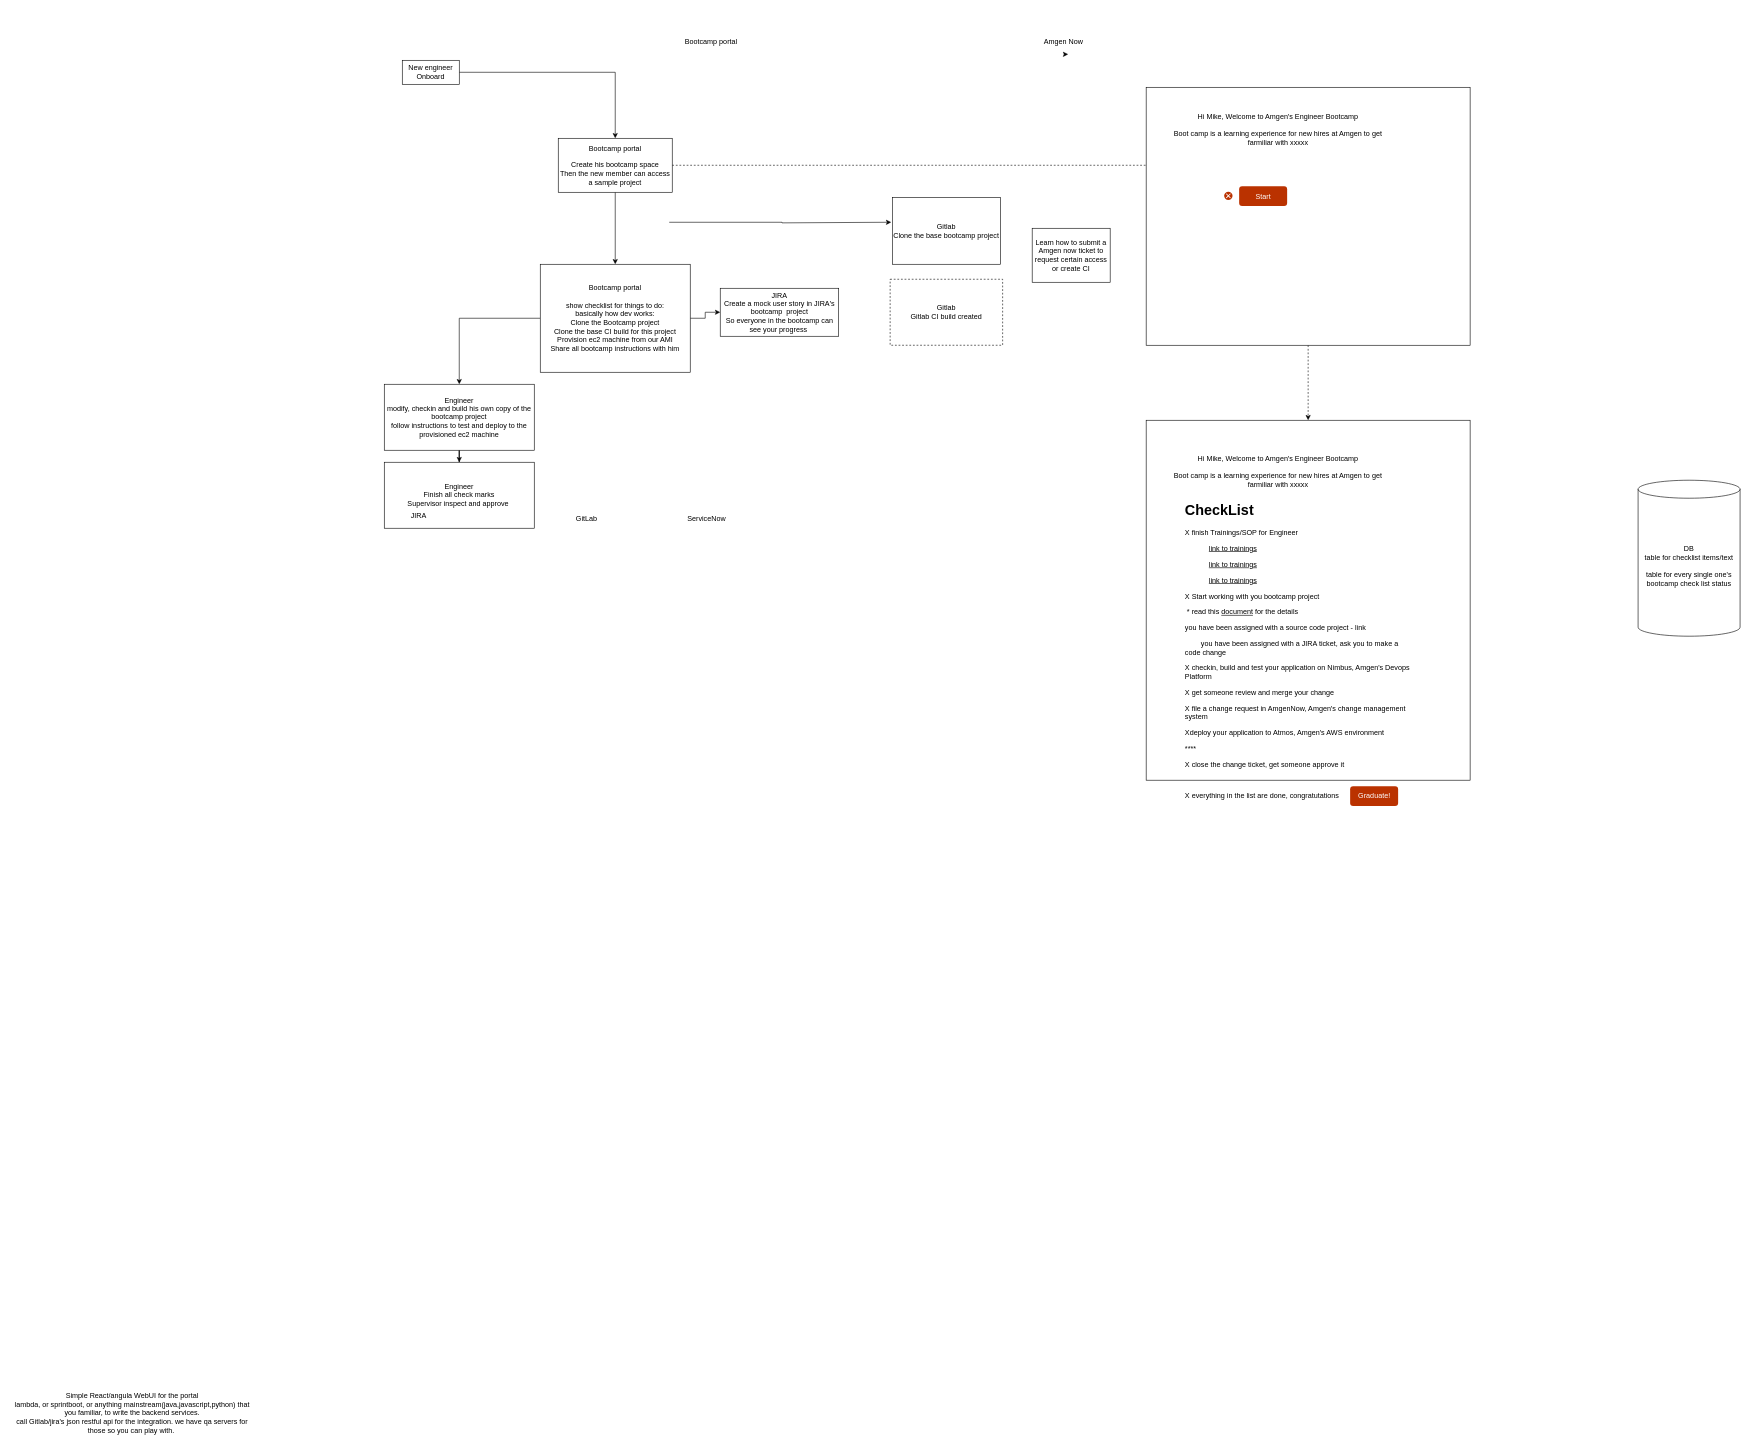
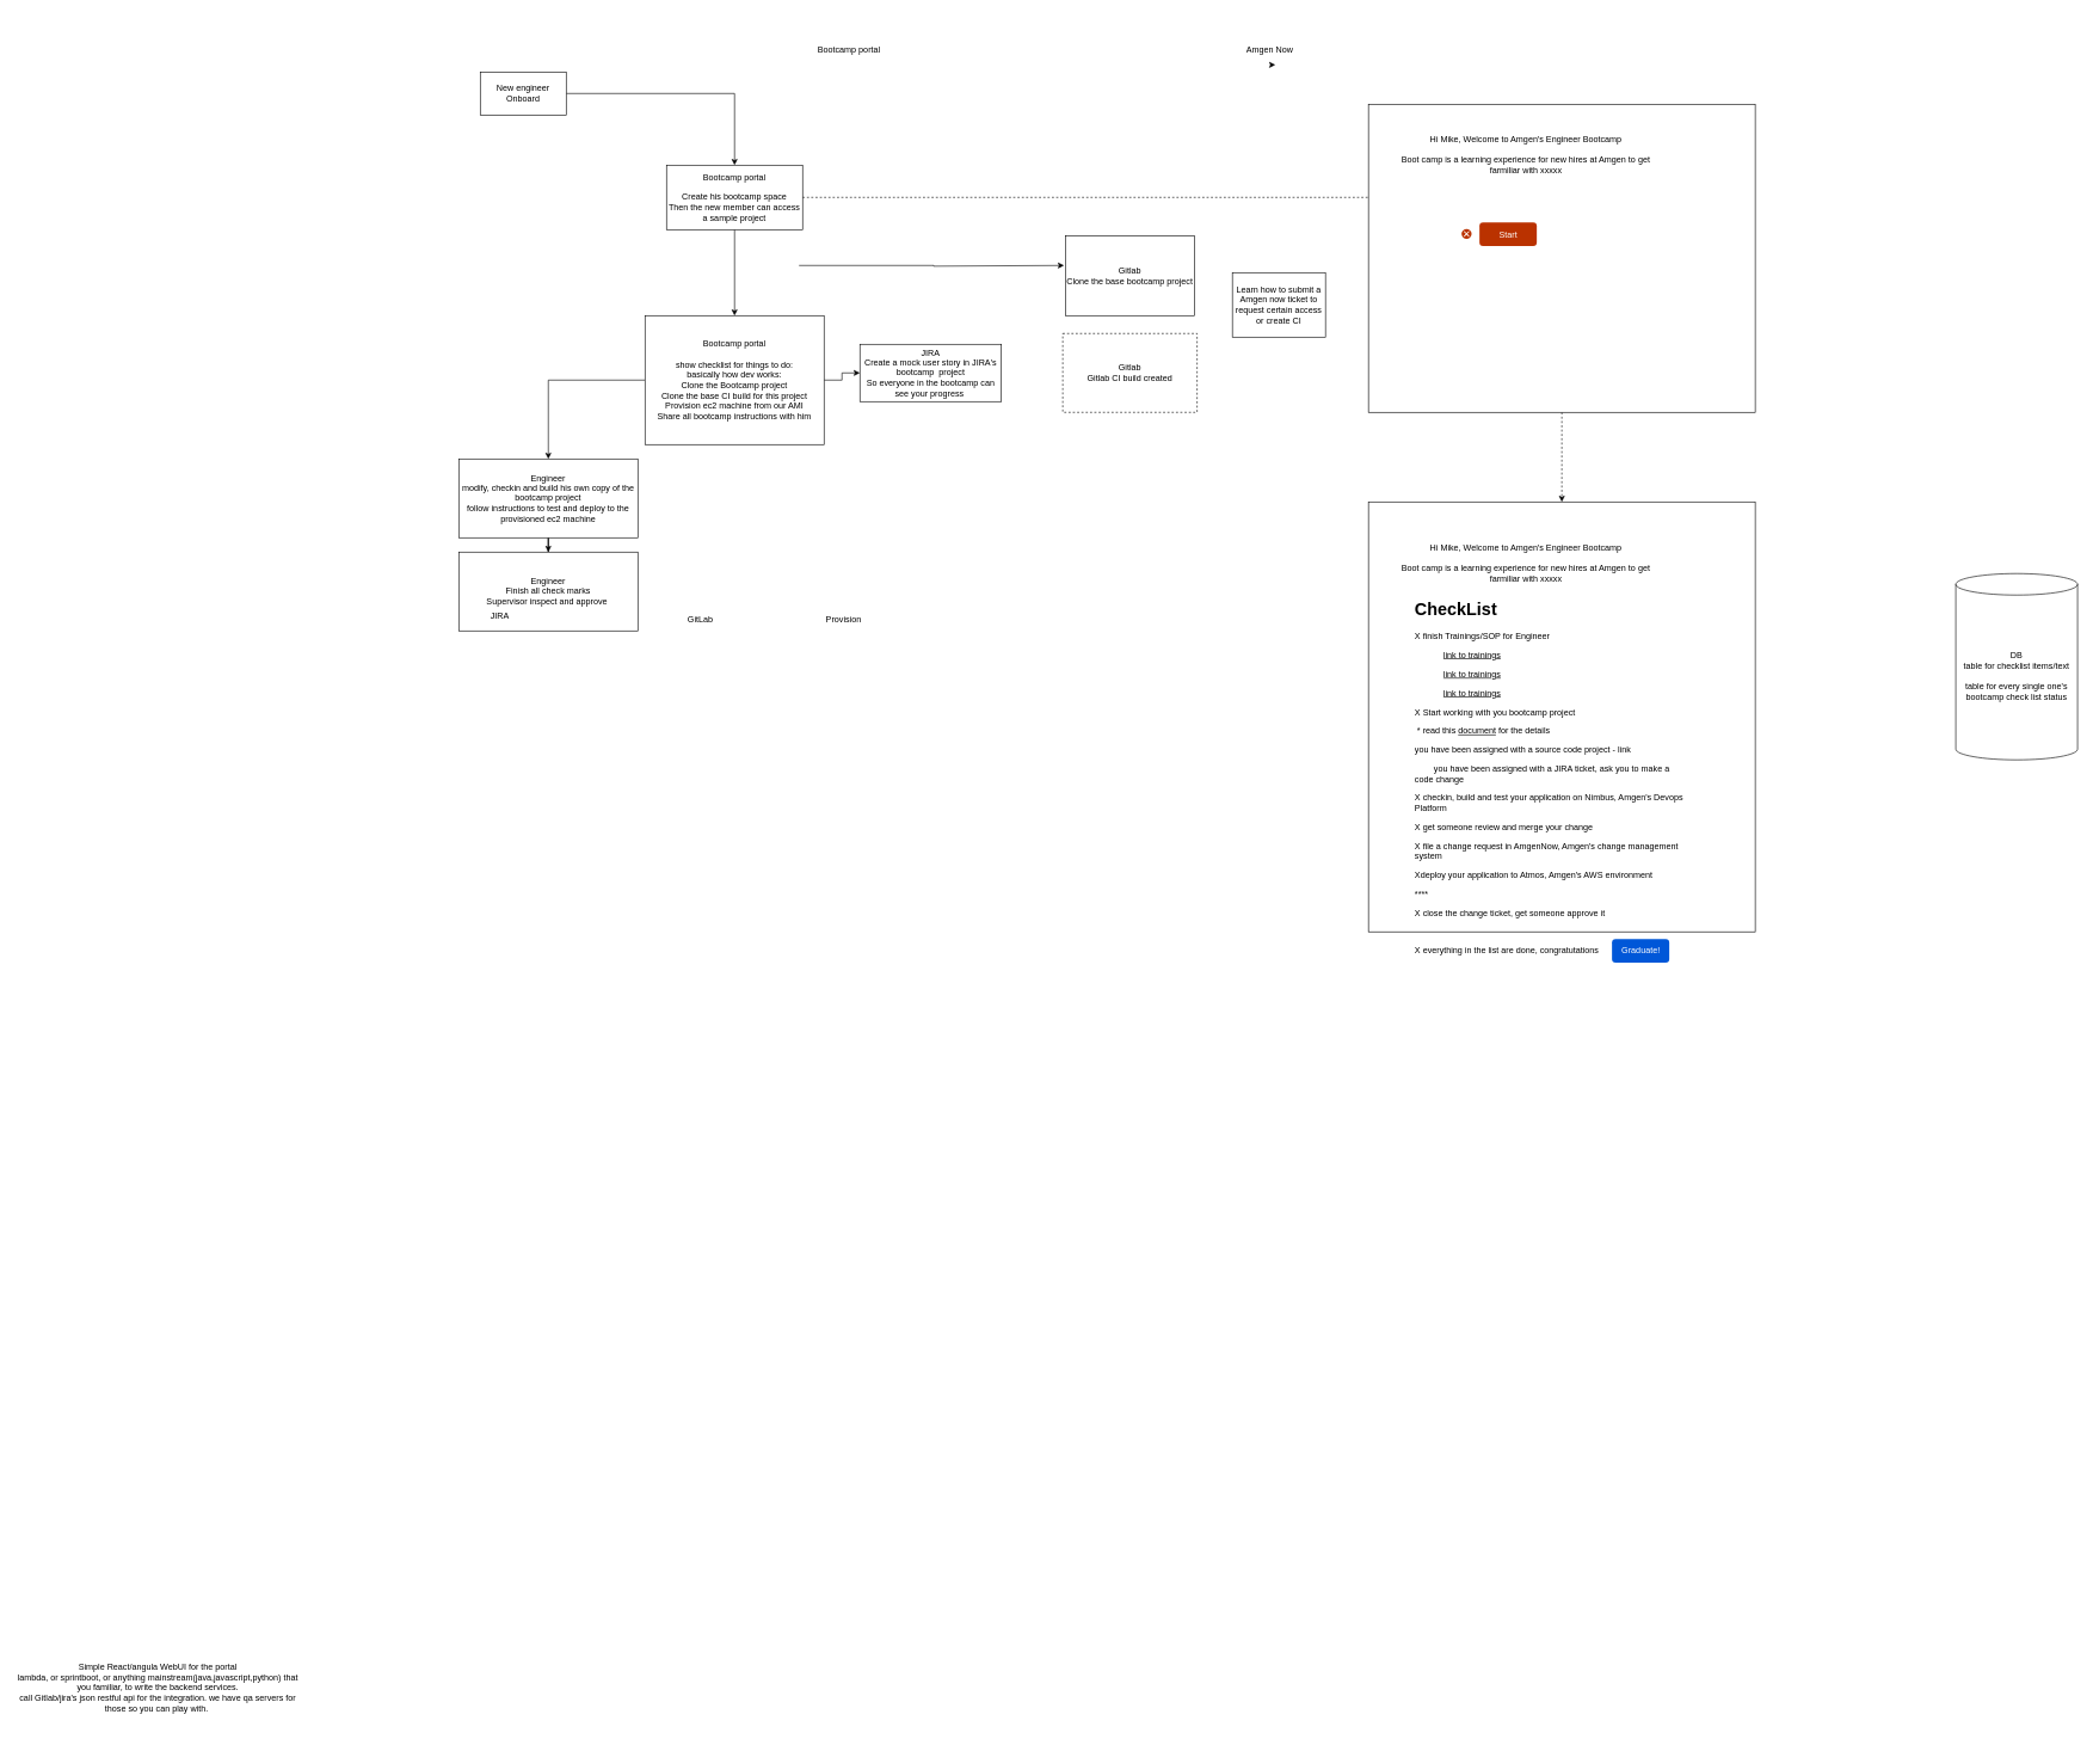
  <mxCell id="0" />
  <mxCell id="1" parent="0" />
  <mxCell id="2" value="" style="rounded=0;whiteSpace=wrap;html=1;" parent="1" vertex="1"><mxGeometry x="1910" y="700" width="540" height="600" as="geometry" /></mxCell>
  <mxCell id="3" value="&lt;h1&gt;CheckList&lt;/h1&gt;&lt;p&gt;X finish Trainings/SOP for Engineer&lt;/p&gt;&lt;p&gt;&amp;nbsp; &amp;nbsp; &amp;nbsp; &amp;nbsp; &amp;nbsp; &amp;nbsp; &lt;u&gt;link to trainings&lt;br&gt;&lt;/u&gt;&lt;/p&gt;&lt;p&gt;&amp;nbsp; &amp;nbsp; &amp;nbsp; &amp;nbsp; &amp;nbsp; &amp;nbsp;&amp;nbsp;&lt;u&gt;link to trainings&lt;/u&gt;&lt;/p&gt;&lt;p&gt;&amp;nbsp; &amp;nbsp; &amp;nbsp; &amp;nbsp; &amp;nbsp; &amp;nbsp;&amp;nbsp;&lt;u&gt;link to trainings&lt;/u&gt;&lt;/p&gt;&lt;p&gt;&lt;span&gt;X Start working with you bootcamp project&amp;nbsp;&lt;br&gt;&lt;/span&gt;&lt;/p&gt;&lt;p&gt;&amp;nbsp;* read this &lt;u&gt;document&lt;/u&gt; for the details&lt;/p&gt;&lt;p&gt;&lt;span&gt;&#09;&lt;/span&gt;you have been assigned with a source code project - link&lt;br&gt;&lt;/p&gt;&lt;p&gt;&amp;nbsp; &amp;nbsp; &amp;nbsp; &amp;nbsp; you have been assigned with a JIRA ticket, ask you to make a code change&lt;/p&gt;&lt;p&gt;X&lt;span&gt;&amp;nbsp;checkin, build and test your application on Nimbus, Amgen's Devops Platform&amp;nbsp;&lt;/span&gt;&lt;/p&gt;&lt;p&gt;&lt;span&gt;X get someone review and merge your change&lt;/span&gt;&lt;br&gt;&lt;/p&gt;&lt;p&gt;X file a change request in AmgenNow, Amgen's change management system&lt;br&gt;&lt;/p&gt;&lt;p&gt;Xdeploy your application to Atmos, Amgen's AWS environment&lt;/p&gt;&lt;p&gt;&lt;span&gt;****&lt;/span&gt;&lt;br&gt;&lt;/p&gt;&lt;p&gt;&lt;span&gt;X close the change ticket, get someone approve it&lt;/span&gt;&lt;/p&gt;&lt;p&gt;&lt;br&gt;&lt;/p&gt;&lt;p&gt;X everything in the list are done, congratutations&lt;/p&gt;&lt;p&gt;&lt;br&gt;&lt;/p&gt;" style="text;html=1;strokeColor=none;fillColor=none;spacing=5;spacingTop=-20;whiteSpace=wrap;overflow=hidden;rounded=0;" parent="1" vertex="1"><mxGeometry x="1970" y="830" width="390" height="530" as="geometry" /></mxCell>
  <mxCell id="4" value="" style="edgeStyle=orthogonalEdgeStyle;rounded=0;orthogonalLoop=1;jettySize=auto;html=1;" parent="1" source="5" target="8" edge="1"><mxGeometry relative="1" as="geometry" /></mxCell>
- <mxCell id="5" value="New engineer Onboard" style="rounded=0;whiteSpace=wrap;html=1;" parent="1" vertex="1"><mxGeometry x="670" y="100" width="95" height="40" as="geometry" /></mxCell>
+ <mxCell id="5" value="New engineer Onboard" style="rounded=0;whiteSpace=wrap;html=1;" parent="1" vertex="1"><mxGeometry x="670" y="100" width="120" height="60" as="geometry" /></mxCell>
  <mxCell id="6" value="" style="edgeStyle=orthogonalEdgeStyle;rounded=0;orthogonalLoop=1;jettySize=auto;html=1;" parent="1" source="8" target="12" edge="1"><mxGeometry relative="1" as="geometry" /></mxCell>
  <mxCell id="7" style="edgeStyle=orthogonalEdgeStyle;rounded=0;orthogonalLoop=1;jettySize=auto;html=1;entryX=0.5;entryY=0;entryDx=0;entryDy=0;dashed=1;" parent="1" source="8" target="19" edge="1"><mxGeometry relative="1" as="geometry" /></mxCell>
  <mxCell id="8" value="Bootcamp portal&lt;br&gt;&lt;br&gt;Create his bootcamp space&lt;br&gt;Then the new member can access a sample project" style="rounded=0;whiteSpace=wrap;html=1;" parent="1" vertex="1"><mxGeometry x="930" y="230" width="190" height="90" as="geometry" /></mxCell>
  <mxCell id="9" value="" style="edgeStyle=orthogonalEdgeStyle;rounded=0;orthogonalLoop=1;jettySize=auto;html=1;" parent="1" source="12" target="14" edge="1"><mxGeometry relative="1" as="geometry" /></mxCell>
  <mxCell id="10" value="" style="edgeStyle=orthogonalEdgeStyle;rounded=0;orthogonalLoop=1;jettySize=auto;html=1;" parent="1" source="12" target="22" edge="1"><mxGeometry relative="1" as="geometry" /></mxCell>
  <mxCell id="11" style="edgeStyle=orthogonalEdgeStyle;rounded=0;orthogonalLoop=1;jettySize=auto;html=1;entryX=-0.011;entryY=0.369;entryDx=0;entryDy=0;entryPerimeter=0;" parent="1" edge="1"><mxGeometry relative="1" as="geometry"><Array as="points"><mxPoint x="1303" y="370" /><mxPoint x="1303" y="371" /></Array><mxPoint x="1115" y="370" as="sourcePoint" /><mxPoint x="1485.02" y="369.959" as="targetPoint" /></mxGeometry></mxCell>
  <mxCell id="12" value="Bootcamp portal&lt;br&gt;&lt;br&gt;show checklist for things to do:&lt;br&gt;basically how dev works:&lt;br&gt;Clone the Bootcamp project&lt;br&gt;Clone the base CI build for this project&lt;br&gt;Provision ec2 machine from our AMI&lt;br&gt;Share all bootcamp instructions with him" style="rounded=0;whiteSpace=wrap;html=1;" parent="1" vertex="1"><mxGeometry x="900" y="440" width="250" height="180" as="geometry" /></mxCell>
  <mxCell id="13" value="" style="edgeStyle=orthogonalEdgeStyle;rounded=0;orthogonalLoop=1;jettySize=auto;html=1;" parent="1" source="14" target="15" edge="1"><mxGeometry relative="1" as="geometry" /></mxCell>
  <mxCell id="14" value="Engineer&lt;br&gt;modify, checkin and build his own copy of the bootcamp project&lt;br&gt;follow instructions to test and deploy to the provisioned ec2 machine" style="rounded=0;whiteSpace=wrap;html=1;" parent="1" vertex="1"><mxGeometry x="640" y="640" width="250" height="110" as="geometry" /></mxCell>
  <mxCell id="15" value="Engineer&lt;br&gt;Finish all check marks&lt;br&gt;Supervisor inspect and approve&amp;nbsp;" style="rounded=0;whiteSpace=wrap;html=1;" parent="1" vertex="1"><mxGeometry x="640" y="770" width="250" height="110" as="geometry" /></mxCell>
  <mxCell id="16" style="edgeStyle=orthogonalEdgeStyle;rounded=0;orthogonalLoop=1;jettySize=auto;html=1;dashed=1;" parent="1" source="17" target="2" edge="1"><mxGeometry relative="1" as="geometry" /></mxCell>
  <mxCell id="17" value="" style="rounded=0;whiteSpace=wrap;html=1;" parent="1" vertex="1"><mxGeometry x="1910" y="145" width="540" height="430" as="geometry" /></mxCell>
  <mxCell id="18" value="Hi Mike, Welcome to Amgen's Engineer Bootcamp&lt;br&gt;&lt;br&gt;Boot camp is a learning experience for new hires at Amgen to get farmiliar with xxxxx" style="text;html=1;strokeColor=none;fillColor=none;align=center;verticalAlign=middle;whiteSpace=wrap;rounded=0;" parent="1" vertex="1"><mxGeometry x="1950" y="200" width="360" height="30" as="geometry" /></mxCell>
  <mxCell id="19" value="Start" style="rounded=1;fillColor=#ba3200;align=center;strokeColor=none;html=1;fontColor=#ffffff;fontSize=12;sketch=0;" parent="1" vertex="1"><mxGeometry x="2065" y="310" width="80" height="33" as="geometry" /></mxCell>
  <mxCell id="20" value="" style="html=1;shadow=0;dashed=0;shape=mxgraph.atlassian.close;fillColor=#BA3200;strokeColor=none;html=1;sketch=0;" parent="1" vertex="1"><mxGeometry x="2040" y="319" width="14" height="14" as="geometry" /></mxCell>
  <mxCell id="21" value="Hi Mike, Welcome to Amgen's Engineer Bootcamp&lt;br&gt;&lt;br&gt;Boot camp is a learning experience for new hires at Amgen to get farmiliar with xxxxx" style="text;html=1;strokeColor=none;fillColor=none;align=center;verticalAlign=middle;whiteSpace=wrap;rounded=0;" parent="1" vertex="1"><mxGeometry x="1950" y="770" width="360" height="30" as="geometry" /></mxCell>
  <mxCell id="22" value="JIRA&lt;br&gt;Create a mock user story in JIRA's bootcamp&amp;nbsp; project&lt;br&gt;So everyone in the bootcamp can see your progress&amp;nbsp;" style="rounded=0;whiteSpace=wrap;html=1;" parent="1" vertex="1"><mxGeometry x="1200" y="480" width="197.5" height="80" as="geometry" /></mxCell>
  <mxCell id="23" value="Bootcamp portal" style="text;html=1;strokeColor=none;fillColor=none;align=center;verticalAlign=middle;whiteSpace=wrap;rounded=0;" parent="1" vertex="1"><mxGeometry x="1060" y="20" width="250" height="100" as="geometry" /></mxCell>
  <mxCell id="24" style="edgeStyle=orthogonalEdgeStyle;rounded=0;orthogonalLoop=1;jettySize=auto;html=1;exitX=0.5;exitY=1;exitDx=0;exitDy=0;" parent="1" source="25" edge="1"><mxGeometry relative="1" as="geometry"><mxPoint x="1780" y="90" as="targetPoint" /></mxGeometry></mxCell>
  <mxCell id="25" value="Amgen Now" style="text;html=1;strokeColor=none;fillColor=none;align=center;verticalAlign=middle;whiteSpace=wrap;rounded=0;" parent="1" vertex="1"><mxGeometry x="1715" y="50" width="115" height="40" as="geometry" /></mxCell>
  <mxCell id="26" value="Gitlab&lt;br&gt;Clone the base bootcamp project" style="rounded=0;whiteSpace=wrap;html=1;" parent="1" vertex="1"><mxGeometry x="1487" y="329" width="180" height="111" as="geometry" /></mxCell>
- <mxCell id="27" value="Graduate!" style="rounded=1;fillColor=#ba3200;align=center;strokeColor=none;html=1;fontColor=#ffffff;fontSize=12;sketch=0;" parent="1" vertex="1"><mxGeometry x="2250" y="1310" width="80" height="33" as="geometry" /></mxCell>
+ <mxCell id="27" value="Graduate!" style="rounded=1;fillColor=#0057D8;align=center;strokeColor=none;html=1;fontColor=#ffffff;fontSize=12;sketch=0;" parent="1" vertex="1"><mxGeometry x="2250" y="1310" width="80" height="33" as="geometry" /></mxCell>
  <mxCell id="28" value="Gitlab&lt;br&gt;Gitlab CI build created" style="rounded=0;whiteSpace=wrap;html=1;dashed=1;" parent="1" vertex="1"><mxGeometry x="1483.25" y="465" width="187.5" height="110" as="geometry" /></mxCell>
  <mxCell id="29" value="Learn how to submit a Amgen now ticket to request certain access or create CI" style="rounded=0;whiteSpace=wrap;html=1;" parent="1" vertex="1"><mxGeometry x="1720" y="380" width="130" height="90" as="geometry" /></mxCell>
  <mxCell id="30" value="DB&lt;br&gt;table for checklist items/text&lt;br&gt;&lt;br&gt;table for every single one's bootcamp check list status" style="shape=cylinder3;whiteSpace=wrap;html=1;boundedLbl=1;backgroundOutline=1;size=15;" parent="1" vertex="1"><mxGeometry x="2730" y="800" width="170" height="260" as="geometry" /></mxCell>
  <mxCell id="31" value="JIRA" style="text;html=1;strokeColor=none;fillColor=none;align=center;verticalAlign=middle;whiteSpace=wrap;rounded=0;" parent="1" vertex="1"><mxGeometry x="640" y="840" width="115" height="40" as="geometry" /></mxCell>
- <mxCell id="32" value="ServiceNow" style="text;html=1;strokeColor=none;fillColor=none;align=center;verticalAlign=middle;whiteSpace=wrap;rounded=0;" parent="1" vertex="1"><mxGeometry x="1120" y="845" width="115" height="40" as="geometry" /></mxCell>
+ <mxCell id="32" value="Provision" style="text;html=1;strokeColor=none;fillColor=none;align=center;verticalAlign=middle;whiteSpace=wrap;rounded=0;" parent="1" vertex="1"><mxGeometry x="1120" y="845" width="115" height="40" as="geometry" /></mxCell>
  <mxCell id="33" value="GitLab" style="text;html=1;strokeColor=none;fillColor=none;align=center;verticalAlign=middle;whiteSpace=wrap;rounded=0;" parent="1" vertex="1"><mxGeometry x="920" y="845" width="115" height="40" as="geometry" /></mxCell>
  <mxCell id="34" value="Simple React/angula WebUI for the portal&lt;br&gt;lambda, or sprintboot, or anything mainstream(java,javascript,python) that you familiar, to write the backend services.&lt;br&gt;call Gitlab/jira's json restful api for the integration. we have qa servers for those so you can play with.&amp;nbsp;" style="text;html=1;strokeColor=none;fillColor=none;align=center;verticalAlign=middle;whiteSpace=wrap;rounded=0;" parent="1" vertex="1"><mxGeometry x="20" y="2305" width="400" height="100" as="geometry" /></mxCell>
